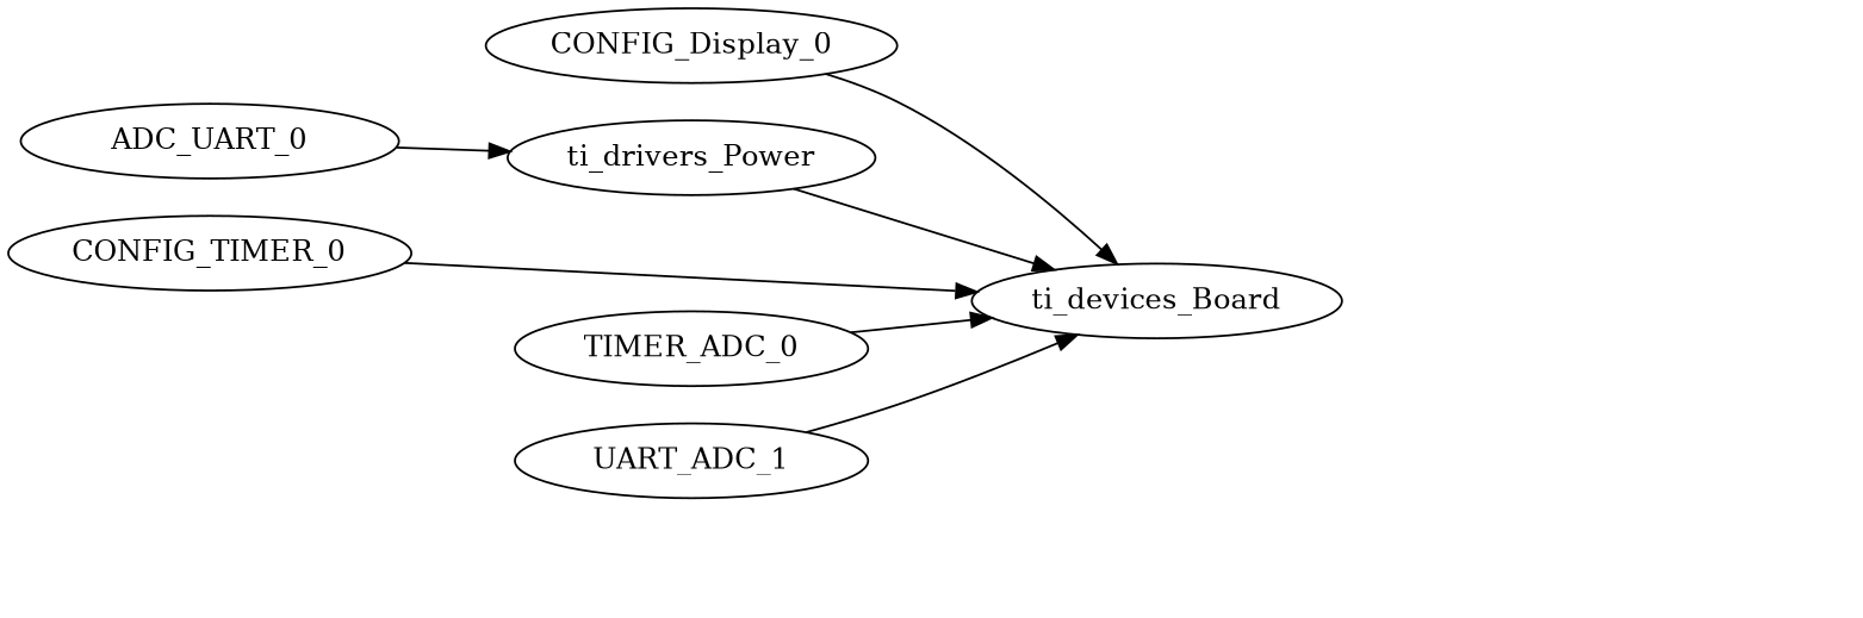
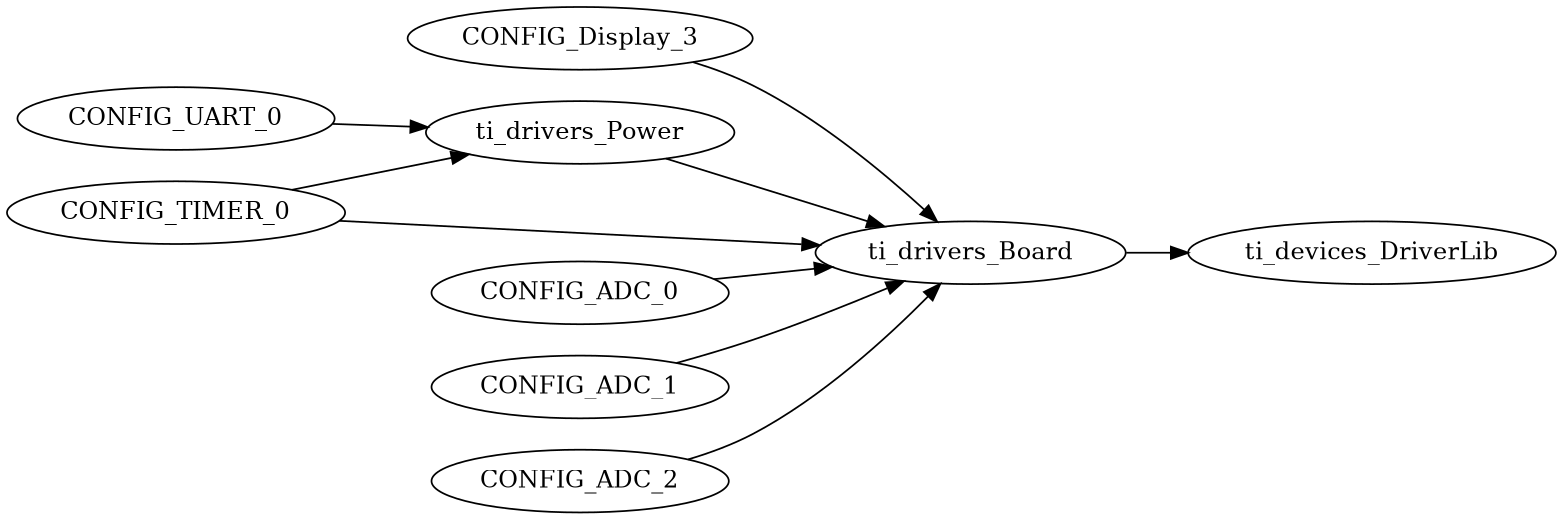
  digraph {
    rankdir=LR
-   CONFIG_Display_0
-   ti_drivers_Board [label=ti_devices_Board]
-   CONFIG_UART_0 [label=ADC_UART_0]
+   CONFIG_Display_0 [label=CONFIG_Display_3]
+   ti_drivers_Board
+   ti_devices_DriverLib
+   CONFIG_UART_0
    ti_drivers_Power
-   CONFIG_ADC_0 [label=TIMER_ADC_0]
-   CONFIG_ADC_1 [label=UART_ADC_1]
+   CONFIG_ADC_0
+   CONFIG_ADC_1
+   CONFIG_ADC_2
    CONFIG_TIMER_0
    CONFIG_Display_0 -> ti_drivers_Board
+   ti_drivers_Board -> ti_devices_DriverLib
    CONFIG_UART_0 -> ti_drivers_Power
    ti_drivers_Power -> ti_drivers_Board
    CONFIG_ADC_0 -> ti_drivers_Board
    CONFIG_ADC_1 -> ti_drivers_Board
+   CONFIG_ADC_2 -> ti_drivers_Board
    CONFIG_TIMER_0 -> ti_drivers_Board
+   CONFIG_TIMER_0 -> ti_drivers_Power
  }
